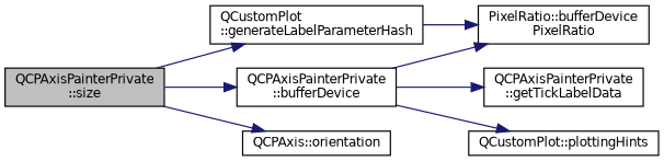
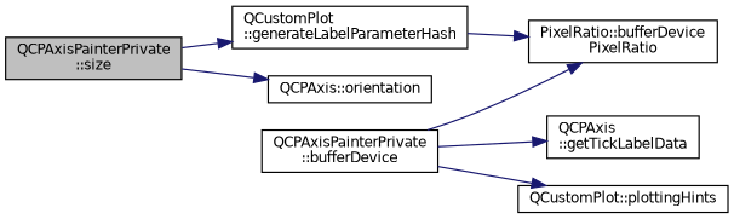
  digraph {
    rankdir=LR
    node [color=black fillcolor=white fontname=Helvetica fontsize=10 shape=record style=filled]
    edge [color=midnightblue fontname=Helvetica fontsize=10 labelfontname=Helvetica labelfontsize=10 style=solid]
    n1 [fillcolor=grey75 fontcolor=black height=0.2 label="QCPAxisPainterPrivate\l::size" width=0.4]
    n2 [height=0.2 label="QCustomPlot\l::generateLabelParameterHash" width=0.4]
    n3 [height=0.2 label="QCPAxisPainterPrivate\l::bufferDevice" width=0.4]
    n4 [height=0.2 label="QCPAxis::orientation" width=0.4]
    n5 [height=0.2 label="PixelRatio::bufferDevice\lPixelRatio" width=0.4]
-   n6 [height=0.2 label="QCPAxisPainterPrivate\l::getTickLabelData" width=0.4]
+   n6 [height=0.2 label="QCPAxis\l::getTickLabelData" width=0.4]
    n7 [height=0.2 label="QCustomPlot::plottingHints" width=0.4]
    n1 -> n2
-   n1 -> n3
    n1 -> n4
    n2 -> n5
    n3 -> n5
    n3 -> n6
    n3 -> n7
  }
